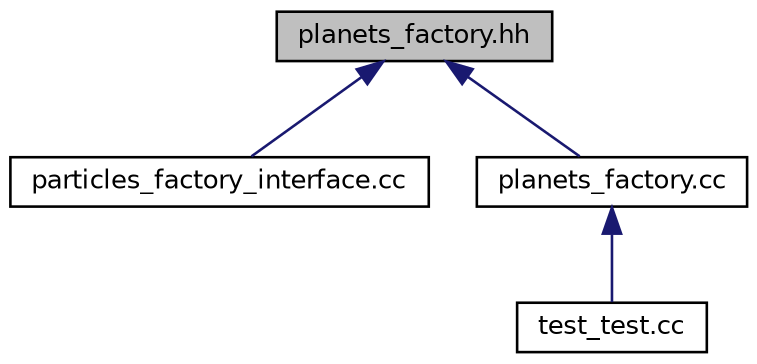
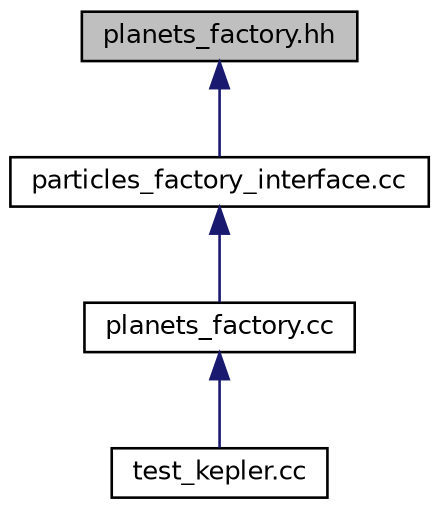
  digraph {
    node [color=black fillcolor=white fontname=Helvetica fontsize=10 shape=record style=filled]
    edge [color=midnightblue dir=back fontname=Helvetica fontsize=10 labelfontname=Helvetica labelfontsize=10 style=solid]
    n1 [fillcolor=grey75 fontcolor=black height=0.2 label="planets_factory.hh" width=0.4]
    n2 [height=0.2 label="particles_factory_interface.cc" width=0.4]
    n3 [height=0.2 label="planets_factory.cc" width=0.4]
-   n4 [height=0.2 label="test_test.cc" width=0.4]
+   n4 [height=0.2 label="test_kepler.cc" width=0.4]
    n1 -> n2
-   n1 -> n3
+   n2 -> n3
    n3 -> n4
  }
